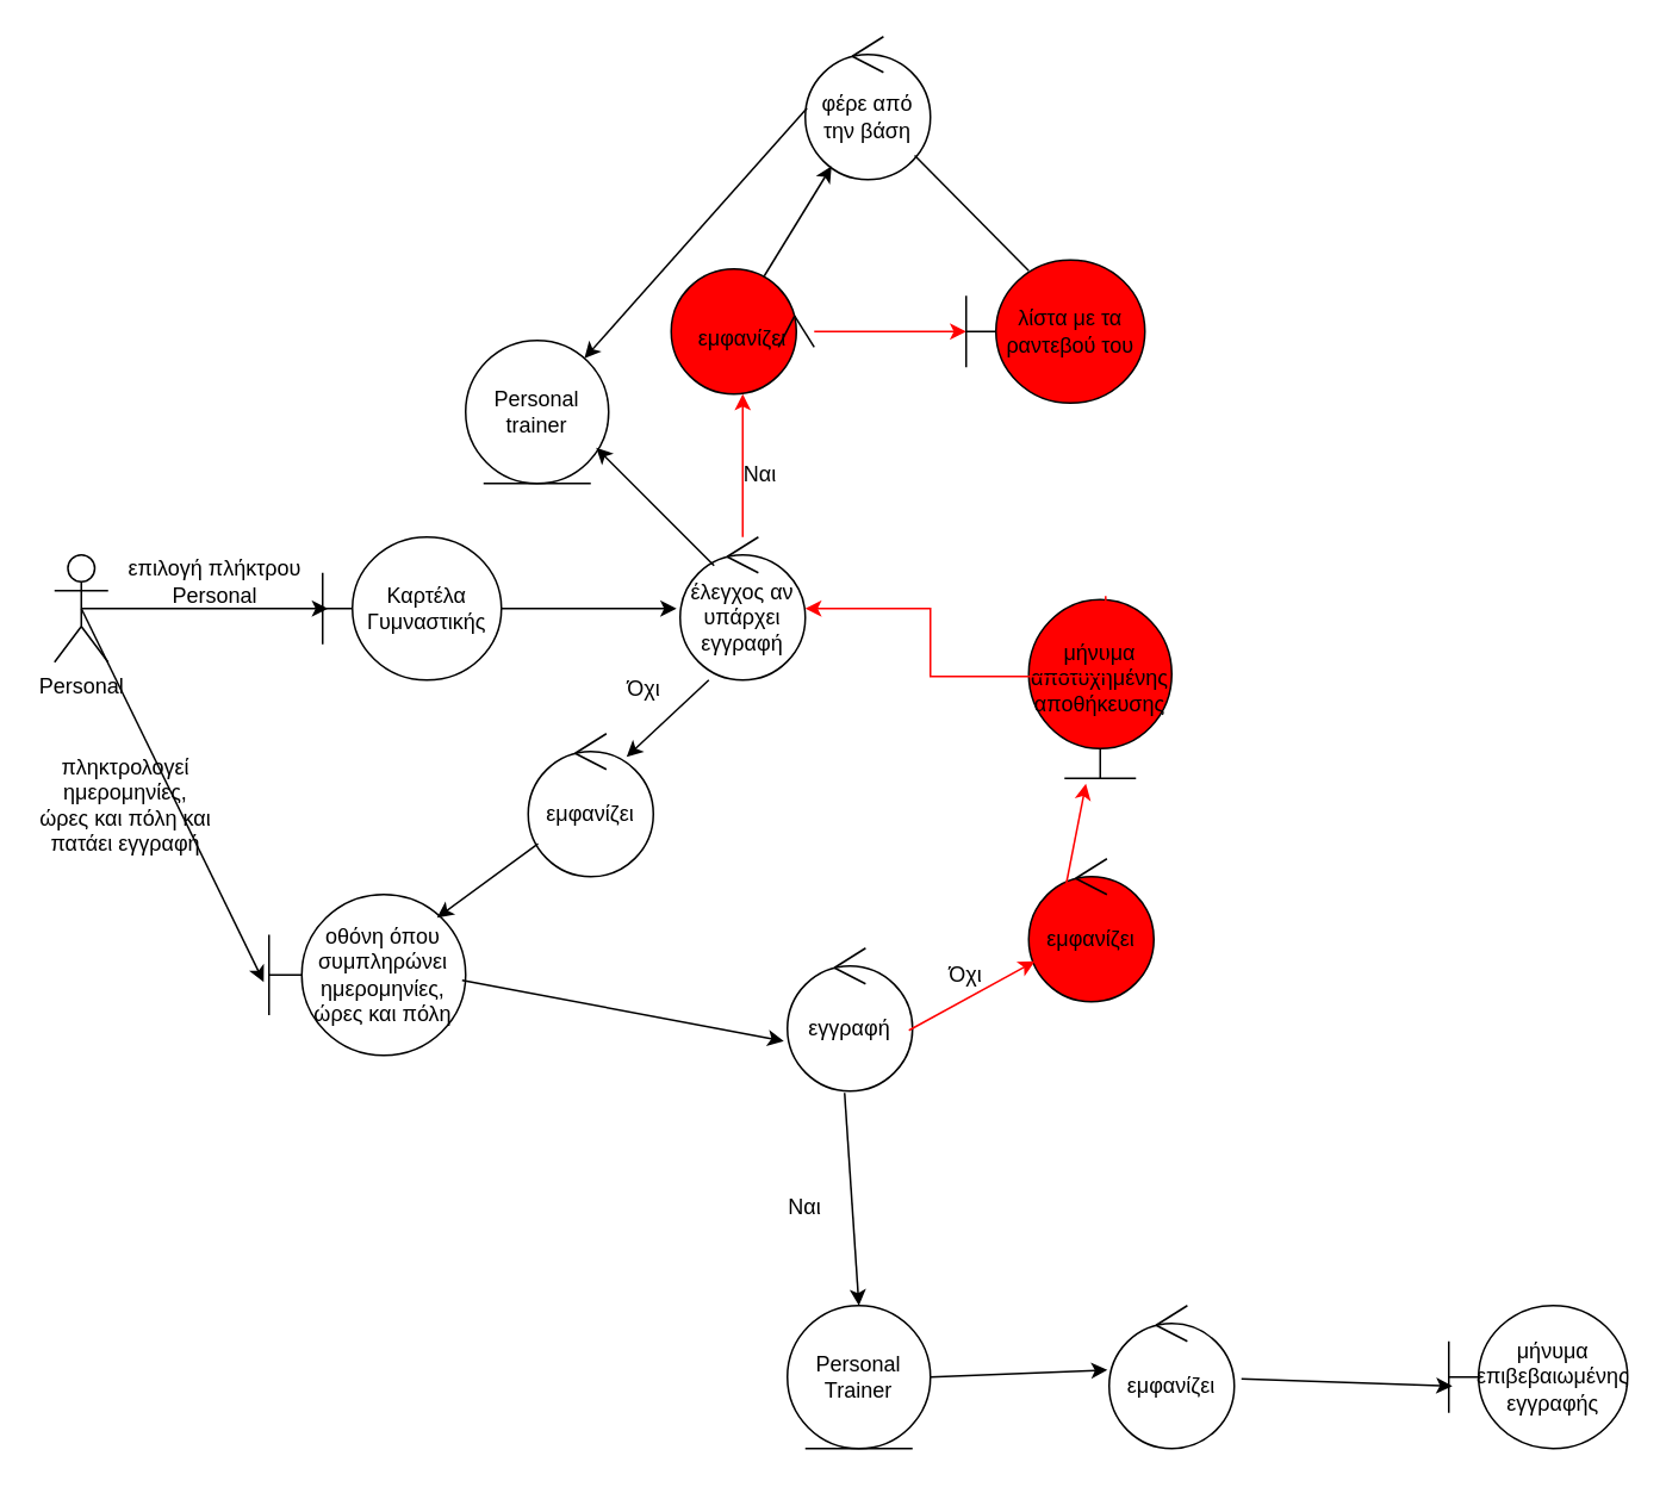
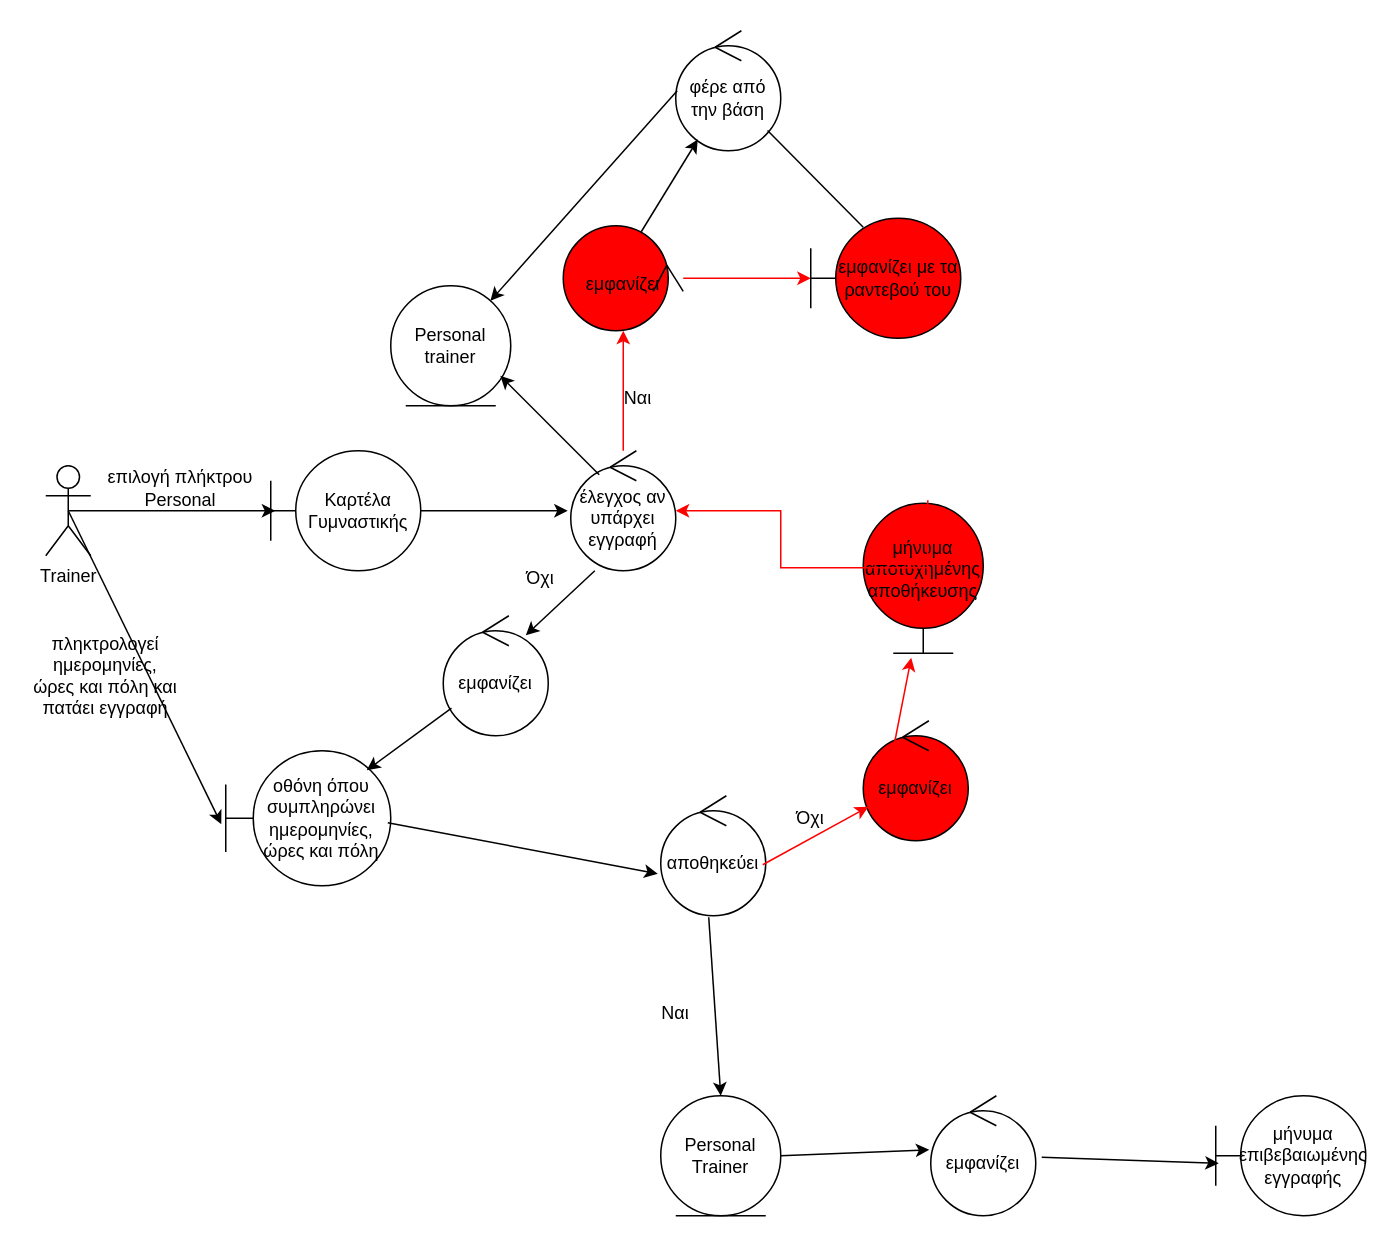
  <mxCell id="0" />
  <mxCell id="1" parent="0" />
- <mxCell id="2" value="Personal" style="shape=umlActor;verticalLabelPosition=bottom;verticalAlign=top;html=1;outlineConnect=0;" vertex="1" parent="1"><mxGeometry x="30" y="310" width="30" height="60" as="geometry" /></mxCell>
+ <mxCell id="2" value="Trainer" style="shape=umlActor;verticalLabelPosition=bottom;verticalAlign=top;html=1;outlineConnect=0;" vertex="1" parent="1"><mxGeometry x="30" y="310" width="30" height="60" as="geometry" /></mxCell>
  <mxCell id="3" style="edgeStyle=orthogonalEdgeStyle;rounded=0;orthogonalLoop=1;jettySize=auto;html=1;entryX=-0.029;entryY=0.5;entryDx=0;entryDy=0;entryPerimeter=0;" edge="1" parent="1" source="4" target="6"><mxGeometry relative="1" as="geometry"><mxPoint x="400" y="341" as="targetPoint" /></mxGeometry></mxCell>
  <mxCell id="4" value="Καρτέλα Γυμναστικής" style="shape=umlBoundary;whiteSpace=wrap;html=1;" vertex="1" parent="1"><mxGeometry x="180" y="300" width="100" height="80" as="geometry" /></mxCell>
  <mxCell id="5" value="" style="edgeStyle=orthogonalEdgeStyle;rounded=0;orthogonalLoop=1;jettySize=auto;html=1;strokeColor=#FF0000;" edge="1" parent="1" source="6" target="15"><mxGeometry relative="1" as="geometry" /></mxCell>
  <mxCell id="6" value="έλεγχος αν υπάρχει εγγραφή" style="ellipse;shape=umlControl;whiteSpace=wrap;html=1;" vertex="1" parent="1"><mxGeometry x="380" y="300" width="70" height="80" as="geometry" /></mxCell>
  <mxCell id="7" style="edgeStyle=orthogonalEdgeStyle;rounded=0;orthogonalLoop=1;jettySize=auto;html=1;exitX=0.5;exitY=0.5;exitDx=0;exitDy=0;exitPerimeter=0;entryX=0.03;entryY=0.5;entryDx=0;entryDy=0;entryPerimeter=0;" edge="1" parent="1" source="2" target="4"><mxGeometry relative="1" as="geometry" /></mxCell>
  <mxCell id="8" value="επιλογή πλήκτρου Personal" style="text;strokeColor=none;align=center;fillColor=none;html=1;verticalAlign=middle;whiteSpace=wrap;rounded=0;" vertex="1" parent="1"><mxGeometry x="70" y="310" width="100" height="30" as="geometry" /></mxCell>
  <mxCell id="9" value="οθόνη όπου συμπληρώνει ημερομηνίες, ώρες και πόλη" style="shape=umlBoundary;whiteSpace=wrap;html=1;" vertex="1" parent="1"><mxGeometry x="150" y="500" width="110" height="90" as="geometry" /></mxCell>
  <mxCell id="10" value="Όχι" style="text;strokeColor=none;align=center;fillColor=none;html=1;verticalAlign=middle;whiteSpace=wrap;rounded=0;" vertex="1" parent="1"><mxGeometry x="330" y="370" width="60" height="30" as="geometry" /></mxCell>
- <mxCell id="11" value="εγγραφή" style="ellipse;shape=umlControl;whiteSpace=wrap;html=1;" vertex="1" parent="1"><mxGeometry x="440" y="530" width="70" height="80" as="geometry" /></mxCell>
+ <mxCell id="11" value="αποθηκεύει" style="ellipse;shape=umlControl;whiteSpace=wrap;html=1;" vertex="1" parent="1"><mxGeometry x="440" y="530" width="70" height="80" as="geometry" /></mxCell>
  <mxCell id="12" value="μήνυμα επιβεβαιωμένης εγγραφής" style="shape=umlBoundary;whiteSpace=wrap;html=1;" vertex="1" parent="1"><mxGeometry x="810" y="730" width="100" height="80" as="geometry" /></mxCell>
  <mxCell id="13" value="Ναι" style="text;strokeColor=none;align=center;fillColor=none;html=1;verticalAlign=middle;whiteSpace=wrap;rounded=0;" vertex="1" parent="1"><mxGeometry x="420" y="660" width="60" height="30" as="geometry" /></mxCell>
  <mxCell id="14" value="" style="edgeStyle=orthogonalEdgeStyle;rounded=0;orthogonalLoop=1;jettySize=auto;html=1;strokeColor=#FF0000;" edge="1" parent="1" source="15" target="16"><mxGeometry relative="1" as="geometry" /></mxCell>
  <mxCell id="15" value="εμφανίζει" style="ellipse;shape=umlControl;whiteSpace=wrap;html=1;direction=south;fillColor=#FF0000;" vertex="1" parent="1"><mxGeometry x="375" y="150" width="80" height="70" as="geometry" /></mxCell>
- <mxCell id="16" value="λίστα με τα ραντεβού του " style="shape=umlBoundary;whiteSpace=wrap;html=1;direction=east;fillColor=#FF0000;" vertex="1" parent="1"><mxGeometry x="540" y="145" width="100" height="80" as="geometry" /></mxCell>
+ <mxCell id="16" value="εμφανίζει με τα ραντεβού του " style="shape=umlBoundary;whiteSpace=wrap;html=1;direction=east;fillColor=#FF0000;" vertex="1" parent="1"><mxGeometry x="540" y="145" width="100" height="80" as="geometry" /></mxCell>
  <mxCell id="17" value="Ναι" style="text;strokeColor=none;align=center;fillColor=none;html=1;verticalAlign=middle;whiteSpace=wrap;rounded=0;" vertex="1" parent="1"><mxGeometry x="395" y="250" width="60" height="30" as="geometry" /></mxCell>
  <mxCell id="18" value="μήνυμα αποτυχημένης αποθήκευσης" style="shape=umlBoundary;whiteSpace=wrap;html=1;direction=north;fillColor=#FF0000;" vertex="1" parent="1"><mxGeometry x="575" y="335" width="80" height="100" as="geometry" /></mxCell>
  <mxCell id="19" value="Όχι" style="text;strokeColor=none;align=center;fillColor=none;html=1;verticalAlign=middle;whiteSpace=wrap;rounded=0;" vertex="1" parent="1"><mxGeometry x="510" y="530" width="60" height="30" as="geometry" /></mxCell>
  <mxCell id="20" style="edgeStyle=orthogonalEdgeStyle;rounded=0;orthogonalLoop=1;jettySize=auto;html=1;entryX=0.957;entryY=0.8;entryDx=0;entryDy=0;entryPerimeter=0;strokeColor=#FF0000;exitX=1.02;exitY=0.538;exitDx=0;exitDy=0;exitPerimeter=0;" edge="1" parent="1" source="18"><mxGeometry relative="1" as="geometry"><mxPoint x="530" y="360" as="sourcePoint" /><mxPoint x="450" y="340" as="targetPoint" /><Array as="points"><mxPoint x="520" y="378" /><mxPoint x="520" y="340" /></Array></mxGeometry></mxCell>
  <mxCell id="21" value="" style="endArrow=classic;html=1;rounded=0;exitX=0.5;exitY=0.5;exitDx=0;exitDy=0;exitPerimeter=0;entryX=-0.027;entryY=0.544;entryDx=0;entryDy=0;entryPerimeter=0;" edge="1" parent="1" source="2" target="9"><mxGeometry width="50" height="50" relative="1" as="geometry"><mxPoint x="480" y="450" as="sourcePoint" /><mxPoint x="530" y="400" as="targetPoint" /></mxGeometry></mxCell>
  <mxCell id="22" value="πληκτρολογεί ημερομηνίες, ώρες και πόλη και πατάει εγγραφή" style="text;strokeColor=none;align=center;fillColor=none;html=1;verticalAlign=middle;whiteSpace=wrap;rounded=0;" vertex="1" parent="1"><mxGeometry x="20" y="410" width="100" height="80" as="geometry" /></mxCell>
  <mxCell id="23" value="" style="endArrow=classic;html=1;rounded=0;exitX=0.982;exitY=0.533;exitDx=0;exitDy=0;exitPerimeter=0;entryX=-0.029;entryY=0.65;entryDx=0;entryDy=0;entryPerimeter=0;" edge="1" parent="1" source="9" target="11"><mxGeometry width="50" height="50" relative="1" as="geometry"><mxPoint x="480" y="450" as="sourcePoint" /><mxPoint x="530" y="400" as="targetPoint" /><Array as="points" /></mxGeometry></mxCell>
  <mxCell id="24" value="Personal Trainer" style="ellipse;shape=umlEntity;whiteSpace=wrap;html=1;" vertex="1" parent="1"><mxGeometry x="440" y="730" width="80" height="80" as="geometry" /></mxCell>
  <mxCell id="25" value="" style="endArrow=classic;html=1;rounded=0;exitX=0.457;exitY=1.013;exitDx=0;exitDy=0;exitPerimeter=0;entryX=0.5;entryY=0;entryDx=0;entryDy=0;" edge="1" parent="1" source="11" target="24"><mxGeometry width="50" height="50" relative="1" as="geometry"><mxPoint x="500" y="680" as="sourcePoint" /><mxPoint x="550" y="630" as="targetPoint" /></mxGeometry></mxCell>
  <mxCell id="26" value="φέρε από την βάση" style="ellipse;shape=umlControl;whiteSpace=wrap;html=1;" vertex="1" parent="1"><mxGeometry x="450" y="20" width="70" height="80" as="geometry" /></mxCell>
  <mxCell id="27" value="" style="endArrow=classic;html=1;rounded=0;exitX=0.057;exitY=0.35;exitDx=0;exitDy=0;exitPerimeter=0;" edge="1" parent="1" source="15" target="26"><mxGeometry width="50" height="50" relative="1" as="geometry"><mxPoint x="500" y="310" as="sourcePoint" /><mxPoint x="550" y="260" as="targetPoint" /></mxGeometry></mxCell>
  <mxCell id="28" value="" style="endArrow=none;html=1;rounded=0;entryX=0.35;entryY=0.075;entryDx=0;entryDy=0;entryPerimeter=0;" edge="1" parent="1" source="26" target="16"><mxGeometry width="50" height="50" relative="1" as="geometry"><mxPoint x="500" y="310" as="sourcePoint" /><mxPoint x="550" y="260" as="targetPoint" /></mxGeometry></mxCell>
  <mxCell id="29" value="εμφανίζει" style="ellipse;shape=umlControl;whiteSpace=wrap;html=1;" vertex="1" parent="1"><mxGeometry x="620" y="730" width="70" height="80" as="geometry" /></mxCell>
  <mxCell id="30" value="" style="endArrow=classic;html=1;rounded=0;exitX=1;exitY=0.5;exitDx=0;exitDy=0;entryX=-0.014;entryY=0.45;entryDx=0;entryDy=0;entryPerimeter=0;" edge="1" parent="1" source="24" target="29"><mxGeometry width="50" height="50" relative="1" as="geometry"><mxPoint x="500" y="620" as="sourcePoint" /><mxPoint x="550" y="570" as="targetPoint" /></mxGeometry></mxCell>
  <mxCell id="31" value="" style="endArrow=classic;html=1;rounded=0;exitX=1.057;exitY=0.513;exitDx=0;exitDy=0;exitPerimeter=0;entryX=0.02;entryY=0.563;entryDx=0;entryDy=0;entryPerimeter=0;" edge="1" parent="1" source="29" target="12"><mxGeometry width="50" height="50" relative="1" as="geometry"><mxPoint x="500" y="620" as="sourcePoint" /><mxPoint x="550" y="570" as="targetPoint" /></mxGeometry></mxCell>
  <mxCell id="32" value="Personal trainer" style="ellipse;shape=umlEntity;whiteSpace=wrap;html=1;" vertex="1" parent="1"><mxGeometry x="260" y="190" width="80" height="80" as="geometry" /></mxCell>
  <mxCell id="33" value="" style="endArrow=classic;html=1;rounded=0;exitX=0.271;exitY=0.2;exitDx=0;exitDy=0;exitPerimeter=0;entryX=0.913;entryY=0.75;entryDx=0;entryDy=0;entryPerimeter=0;" edge="1" parent="1" source="6" target="32"><mxGeometry width="50" height="50" relative="1" as="geometry"><mxPoint x="430" y="310" as="sourcePoint" /><mxPoint x="480" y="260" as="targetPoint" /></mxGeometry></mxCell>
  <mxCell id="34" value="" style="endArrow=classic;html=1;rounded=0;exitX=0.014;exitY=0.5;exitDx=0;exitDy=0;exitPerimeter=0;" edge="1" parent="1" source="26" target="32"><mxGeometry width="50" height="50" relative="1" as="geometry"><mxPoint x="430" y="210" as="sourcePoint" /><mxPoint x="480" y="160" as="targetPoint" /></mxGeometry></mxCell>
  <mxCell id="35" value="εμφανίζει" style="ellipse;shape=umlControl;whiteSpace=wrap;html=1;" vertex="1" parent="1"><mxGeometry x="295" y="410" width="70" height="80" as="geometry" /></mxCell>
  <mxCell id="36" value="" style="endArrow=classic;html=1;rounded=0;exitX=0.229;exitY=1;exitDx=0;exitDy=0;exitPerimeter=0;entryX=0.786;entryY=0.163;entryDx=0;entryDy=0;entryPerimeter=0;" edge="1" parent="1" source="6" target="35"><mxGeometry width="50" height="50" relative="1" as="geometry"><mxPoint x="430" y="450" as="sourcePoint" /><mxPoint x="480" y="400" as="targetPoint" /></mxGeometry></mxCell>
  <mxCell id="37" value="" style="endArrow=classic;html=1;rounded=0;entryX=0.855;entryY=0.144;entryDx=0;entryDy=0;entryPerimeter=0;" edge="1" parent="1" source="35" target="9"><mxGeometry width="50" height="50" relative="1" as="geometry"><mxPoint x="430" y="450" as="sourcePoint" /><mxPoint x="480" y="400" as="targetPoint" /></mxGeometry></mxCell>
  <mxCell id="38" value="εμφανίζει" style="ellipse;shape=umlControl;whiteSpace=wrap;html=1;fillColor=#FF0000;" vertex="1" parent="1"><mxGeometry x="575" y="480" width="70" height="80" as="geometry" /></mxCell>
  <mxCell id="39" value="" style="endArrow=classic;html=1;rounded=0;exitX=0.971;exitY=0.575;exitDx=0;exitDy=0;exitPerimeter=0;strokeColor=#FF0000;" edge="1" parent="1" source="11" target="38"><mxGeometry width="50" height="50" relative="1" as="geometry"><mxPoint x="430" y="500" as="sourcePoint" /><mxPoint x="480" y="450" as="targetPoint" /></mxGeometry></mxCell>
  <mxCell id="40" value="" style="endArrow=classic;html=1;rounded=0;exitX=0.3;exitY=0.175;exitDx=0;exitDy=0;exitPerimeter=0;entryX=-0.03;entryY=0.4;entryDx=0;entryDy=0;entryPerimeter=0;strokeColor=#FF0000;" edge="1" parent="1" source="38" target="18"><mxGeometry width="50" height="50" relative="1" as="geometry"><mxPoint x="430" y="500" as="sourcePoint" /><mxPoint x="480" y="450" as="targetPoint" /></mxGeometry></mxCell>
